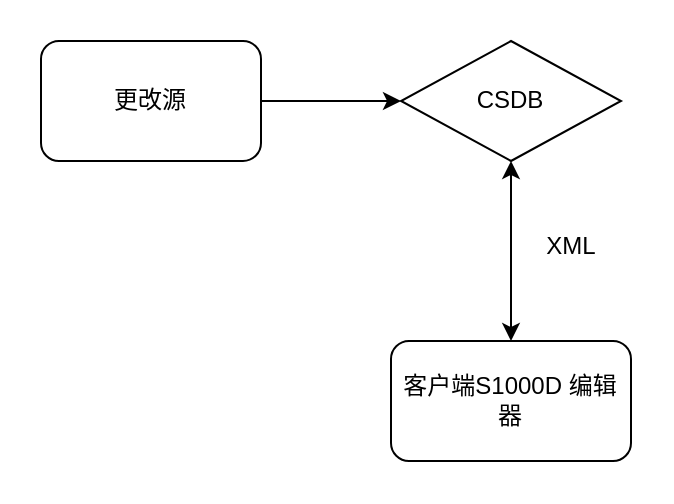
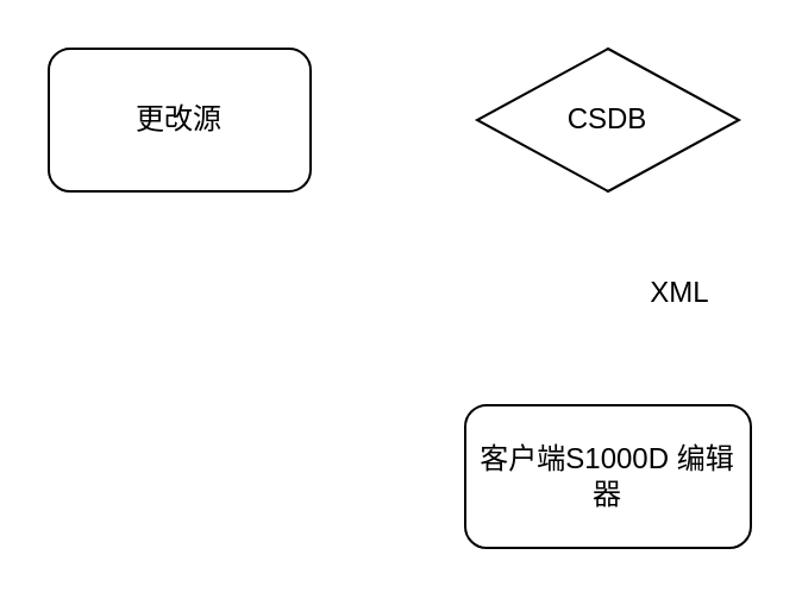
  <mxCell id="0" />
  <mxCell id="1" parent="0" />
  <mxCell id="2" value="CSDB" style="rhombus;whiteSpace=wrap;html=1;" vertex="1" parent="1"><mxGeometry x="200" y="20" width="110" height="60" as="geometry" /></mxCell>
  <mxCell id="3" value="客户端S1000D&amp;nbsp;编辑器" style="rounded=1;whiteSpace=wrap;html=1;" vertex="1" parent="1"><mxGeometry x="195" y="170" width="120" height="60" as="geometry" /></mxCell>
- <mxCell id="4" value="" style="endArrow=classic;startArrow=classic;html=1;rounded=0;entryX=0.5;entryY=1;entryDx=0;entryDy=0;exitX=0.5;exitY=0;exitDx=0;exitDy=0;" edge="1" parent="1" source="3" target="2"><mxGeometry width="50" height="50" relative="1" as="geometry"><mxPoint x="420" y="110" as="sourcePoint" /><mxPoint x="470" y="60" as="targetPoint" /></mxGeometry></mxCell>
  <mxCell id="5" value="XML" style="text;html=1;align=center;verticalAlign=middle;resizable=0;points=[];autosize=1;strokeColor=none;fillColor=none;" vertex="1" parent="1"><mxGeometry x="260" y="108" width="50" height="30" as="geometry" /></mxCell>
- <mxCell id="6" style="edgeStyle=orthogonalEdgeStyle;rounded=0;orthogonalLoop=1;jettySize=auto;html=1;entryX=0;entryY=0.5;entryDx=0;entryDy=0;" edge="1" parent="1" source="7" target="2"><mxGeometry relative="1" as="geometry" /></mxCell>
  <mxCell id="7" value="更改源" style="rounded=1;whiteSpace=wrap;html=1;" vertex="1" parent="1"><mxGeometry x="20" y="20" width="110" height="60" as="geometry" /></mxCell>
